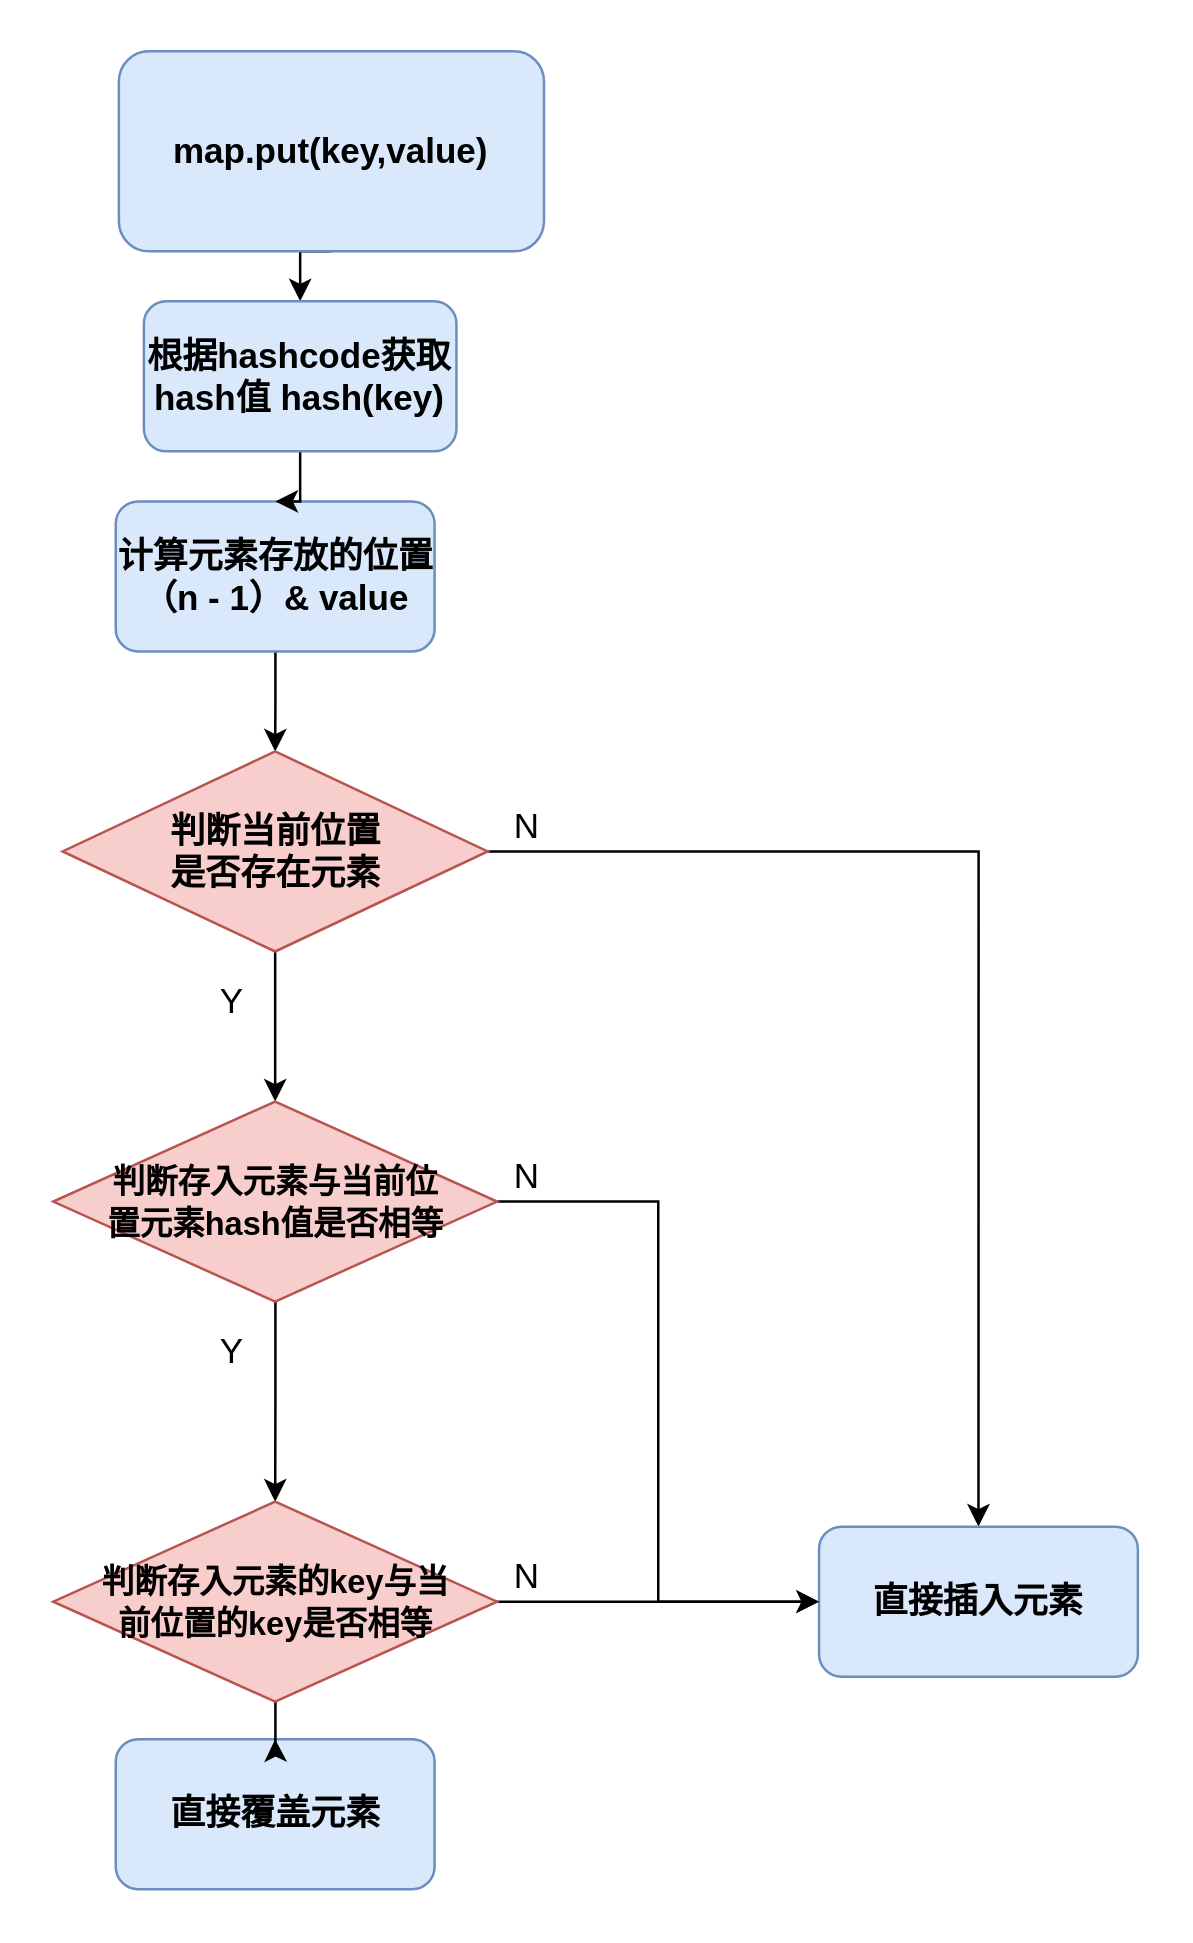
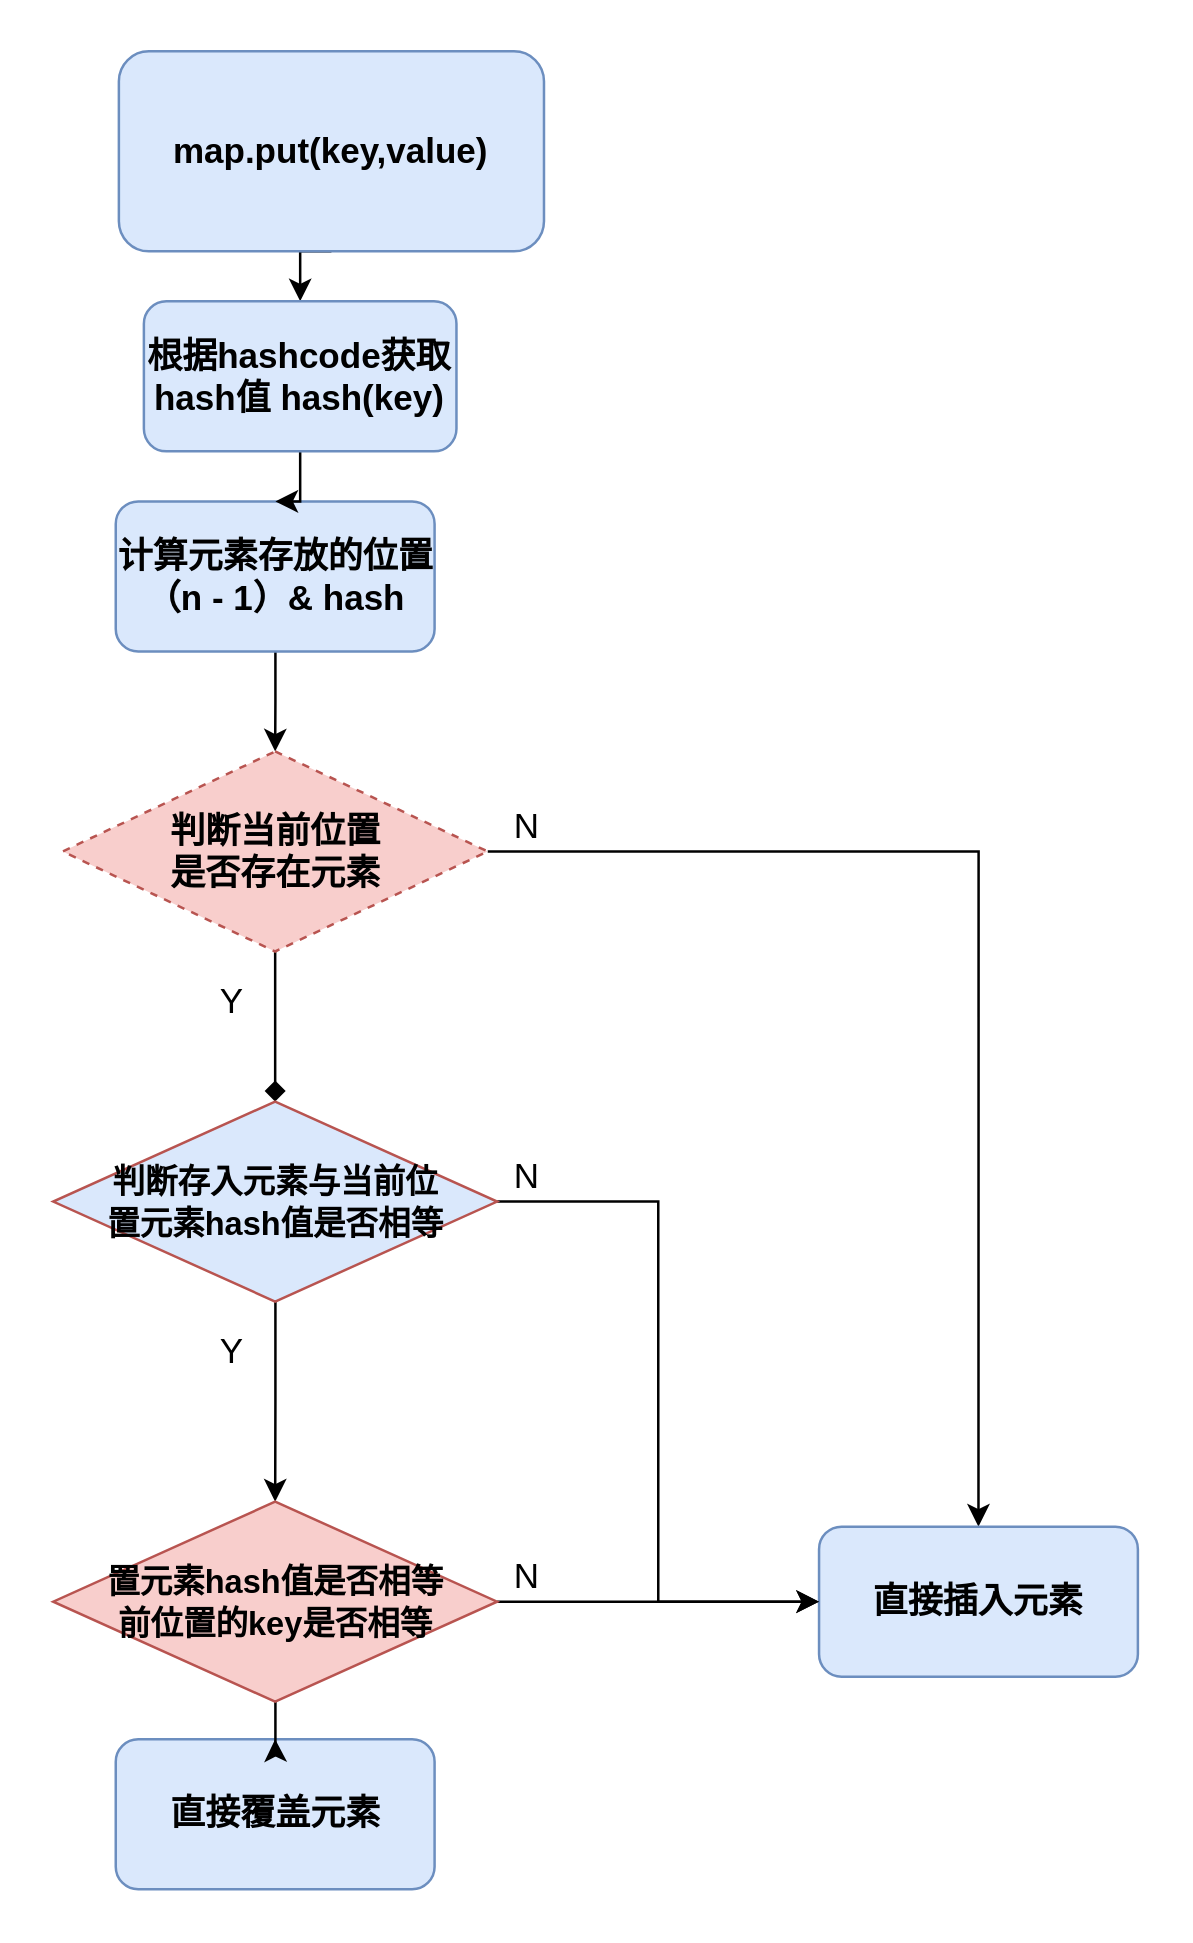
  <mxCell id="0" />
  <mxCell id="1" parent="0" />
  <mxCell id="2" style="edgeStyle=orthogonalEdgeStyle;rounded=0;orthogonalLoop=1;jettySize=auto;html=1;exitX=0.5;exitY=1;exitDx=0;exitDy=0;entryX=0.5;entryY=0;entryDx=0;entryDy=0;fontSize=14;" edge="1" parent="1" source="3" target="7"><mxGeometry relative="1" as="geometry" /></mxCell>
  <mxCell id="3" value="&lt;font style=&quot;font-size: 14px;&quot;&gt;&lt;b&gt;map.put(key,value)&lt;/b&gt;&lt;/font&gt;" style="rounded=1;whiteSpace=wrap;html=1;fillColor=#dae8fc;strokeColor=#6c8ebf;" vertex="1" parent="1"><mxGeometry x="47" y="20" width="170" height="80" as="geometry" /></mxCell>
  <mxCell id="4" value="" style="edgeStyle=orthogonalEdgeStyle;rounded=0;orthogonalLoop=1;jettySize=auto;html=1;fontSize=14;" edge="1" parent="1" source="5" target="10"><mxGeometry relative="1" as="geometry" /></mxCell>
- <mxCell id="5" value="&lt;font style=&quot;font-size: 14px;&quot;&gt;&lt;b&gt;计算元素存放的位置&lt;br&gt;（n - 1）&amp;amp; value&lt;/b&gt;&lt;/font&gt;" style="rounded=1;whiteSpace=wrap;html=1;fillColor=#dae8fc;strokeColor=#6c8ebf;" vertex="1" parent="1"><mxGeometry x="45.75" y="200" width="127.5" height="60" as="geometry" /></mxCell>
+ <mxCell id="5" value="&lt;font style=&quot;font-size: 14px;&quot;&gt;&lt;b&gt;计算元素存放的位置&lt;br&gt;（n - 1）&amp;amp; hash&lt;/b&gt;&lt;/font&gt;" style="rounded=1;whiteSpace=wrap;html=1;fillColor=#dae8fc;strokeColor=#6c8ebf;" vertex="1" parent="1"><mxGeometry x="45.75" y="200" width="127.5" height="60" as="geometry" /></mxCell>
  <mxCell id="6" style="edgeStyle=orthogonalEdgeStyle;rounded=0;orthogonalLoop=1;jettySize=auto;html=1;exitX=0.5;exitY=1;exitDx=0;exitDy=0;fontSize=14;" edge="1" parent="1" source="7" target="5"><mxGeometry relative="1" as="geometry" /></mxCell>
  <mxCell id="7" value="&lt;font style=&quot;font-size: 14px;&quot;&gt;&lt;b&gt;根据hashcode获取hash值 hash(key)&lt;/b&gt;&lt;/font&gt;" style="rounded=1;whiteSpace=wrap;html=1;fillColor=#dae8fc;strokeColor=#6c8ebf;" vertex="1" parent="1"><mxGeometry x="57" y="120" width="125" height="60" as="geometry" /></mxCell>
  <mxCell id="8" style="edgeStyle=orthogonalEdgeStyle;rounded=0;orthogonalLoop=1;jettySize=auto;html=1;entryX=0.5;entryY=0;entryDx=0;entryDy=0;fontSize=14;" edge="1" parent="1" source="10" target="11"><mxGeometry relative="1" as="geometry" /></mxCell>
- <mxCell id="9" style="edgeStyle=orthogonalEdgeStyle;rounded=0;orthogonalLoop=1;jettySize=auto;html=1;entryX=0.5;entryY=0;entryDx=0;entryDy=0;fontSize=13;" edge="1" parent="1" source="10" target="15"><mxGeometry relative="1" as="geometry" /></mxCell>
- <mxCell id="10" value="&lt;b style=&quot;&quot;&gt;判断当前位置&lt;br&gt;是否存在元素&lt;/b&gt;" style="rhombus;whiteSpace=wrap;html=1;fontSize=14;fillColor=#f8cecc;strokeColor=#b85450;" vertex="1" parent="1"><mxGeometry x="24.5" y="300" width="170" height="80" as="geometry" /></mxCell>
+ <mxCell id="9" style="edgeStyle=orthogonalEdgeStyle;rounded=0;orthogonalLoop=1;jettySize=auto;html=1;entryX=0.5;entryY=0;entryDx=0;entryDy=0;fontSize=13;endArrow=diamond;" edge="1" parent="1" source="10" target="15"><mxGeometry relative="1" as="geometry" /></mxCell>
+ <mxCell id="10" value="&lt;b style=&quot;&quot;&gt;判断当前位置&lt;br&gt;是否存在元素&lt;/b&gt;" style="rhombus;whiteSpace=wrap;html=1;fontSize=14;fillColor=#f8cecc;strokeColor=#b85450;dashed=1;" vertex="1" parent="1"><mxGeometry x="24.5" y="300" width="170" height="80" as="geometry" /></mxCell>
  <mxCell id="11" value="&lt;span style=&quot;font-size: 14px;&quot;&gt;&lt;b&gt;直接插入元素&lt;/b&gt;&lt;/span&gt;" style="rounded=1;whiteSpace=wrap;html=1;fillColor=#dae8fc;strokeColor=#6c8ebf;" vertex="1" parent="1"><mxGeometry x="327" y="610" width="127.5" height="60" as="geometry" /></mxCell>
  <mxCell id="12" value="N" style="text;html=1;align=center;verticalAlign=middle;resizable=0;points=[];autosize=1;strokeColor=none;fillColor=none;fontSize=14;" vertex="1" parent="1"><mxGeometry x="194.5" y="320" width="30" height="20" as="geometry" /></mxCell>
  <mxCell id="13" style="edgeStyle=orthogonalEdgeStyle;rounded=0;orthogonalLoop=1;jettySize=auto;html=1;entryX=0.5;entryY=0;entryDx=0;entryDy=0;fontSize=13;" edge="1" parent="1" source="15" target="21"><mxGeometry relative="1" as="geometry" /></mxCell>
  <mxCell id="14" style="edgeStyle=orthogonalEdgeStyle;rounded=0;orthogonalLoop=1;jettySize=auto;html=1;entryX=0;entryY=0.5;entryDx=0;entryDy=0;fontSize=13;" edge="1" parent="1" source="15" target="11"><mxGeometry relative="1" as="geometry" /></mxCell>
- <mxCell id="15" value="&lt;b style=&quot;font-size: 13px;&quot;&gt;判断存入元素与当前位&lt;br&gt;置元素hash值是否相等&lt;/b&gt;" style="rhombus;whiteSpace=wrap;html=1;fontSize=14;fillColor=#f8cecc;strokeColor=#b85450;" vertex="1" parent="1"><mxGeometry x="20.75" y="440" width="177.5" height="80" as="geometry" /></mxCell>
+ <mxCell id="15" value="&lt;b style=&quot;font-size: 13px;&quot;&gt;判断存入元素与当前位&lt;br&gt;置元素hash值是否相等&lt;/b&gt;" style="rhombus;whiteSpace=wrap;html=1;fontSize=14;fillColor=#dae8fc;strokeColor=#b85450;" vertex="1" parent="1"><mxGeometry x="20.75" y="440" width="177.5" height="80" as="geometry" /></mxCell>
  <mxCell id="16" value="Y" style="text;html=1;align=center;verticalAlign=middle;resizable=0;points=[];autosize=1;strokeColor=none;fillColor=none;fontSize=14;" vertex="1" parent="1"><mxGeometry x="82" y="390" width="20" height="20" as="geometry" /></mxCell>
  <mxCell id="17" value="N" style="text;html=1;align=center;verticalAlign=middle;resizable=0;points=[];autosize=1;strokeColor=none;fillColor=none;fontSize=14;" vertex="1" parent="1"><mxGeometry x="194.5" y="460" width="30" height="20" as="geometry" /></mxCell>
  <mxCell id="18" value="&lt;span style=&quot;font-size: 14px;&quot;&gt;&lt;b&gt;直接覆盖元素&lt;/b&gt;&lt;/span&gt;" style="rounded=1;whiteSpace=wrap;html=1;fillColor=#dae8fc;strokeColor=#6c8ebf;" vertex="1" parent="1"><mxGeometry x="45.75" y="695" width="127.5" height="60" as="geometry" /></mxCell>
  <mxCell id="19" style="edgeStyle=orthogonalEdgeStyle;rounded=0;orthogonalLoop=1;jettySize=auto;html=1;entryX=0;entryY=0.5;entryDx=0;entryDy=0;fontSize=13;" edge="1" parent="1" source="21" target="11"><mxGeometry relative="1" as="geometry" /></mxCell>
  <mxCell id="20" style="edgeStyle=orthogonalEdgeStyle;rounded=0;orthogonalLoop=1;jettySize=auto;html=1;entryX=0.5;entryY=0;entryDx=0;entryDy=0;fontSize=13;" edge="1" parent="1" source="21" target="18"><mxGeometry relative="1" as="geometry" /></mxCell>
- <mxCell id="21" value="&lt;span style=&quot;font-size: 13px;&quot;&gt;&lt;b&gt;判断存入元素的key与当&lt;br&gt;前位置的key是否相等&lt;br&gt;&lt;/b&gt;&lt;/span&gt;" style="rhombus;whiteSpace=wrap;html=1;fontSize=14;fillColor=#f8cecc;strokeColor=#b85450;" vertex="1" parent="1"><mxGeometry x="20.75" y="600" width="177.5" height="80" as="geometry" /></mxCell>
+ <mxCell id="21" value="&lt;span style=&quot;font-size: 13px;&quot;&gt;&lt;b&gt;置元素hash值是否相等&lt;br&gt;前位置的key是否相等&lt;br&gt;&lt;/b&gt;&lt;/span&gt;" style="rhombus;whiteSpace=wrap;html=1;fontSize=14;fillColor=#f8cecc;strokeColor=#b85450;" vertex="1" parent="1"><mxGeometry x="20.75" y="600" width="177.5" height="80" as="geometry" /></mxCell>
  <mxCell id="22" value="Y" style="text;html=1;align=center;verticalAlign=middle;resizable=0;points=[];autosize=1;strokeColor=none;fillColor=none;fontSize=14;" vertex="1" parent="1"><mxGeometry x="82" y="530" width="20" height="20" as="geometry" /></mxCell>
  <mxCell id="23" value="N" style="text;html=1;align=center;verticalAlign=middle;resizable=0;points=[];autosize=1;strokeColor=none;fillColor=none;fontSize=14;" vertex="1" parent="1"><mxGeometry x="194.5" y="620" width="30" height="20" as="geometry" /></mxCell>
